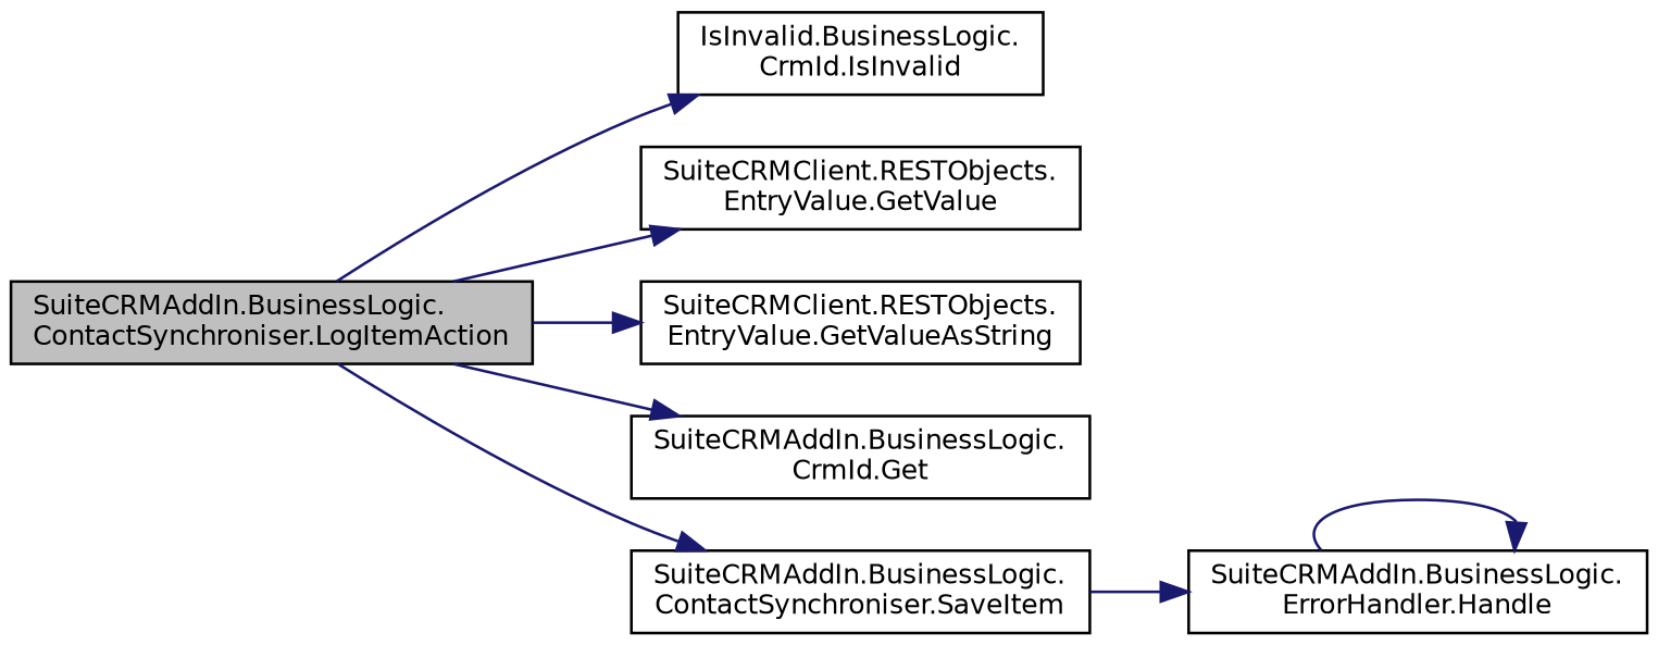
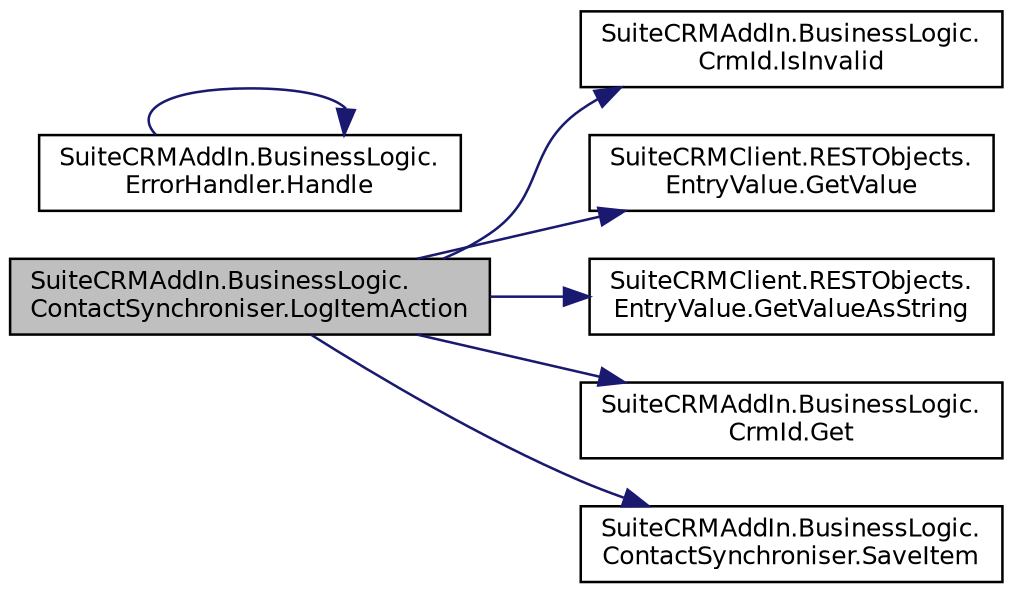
  digraph {
    rankdir=LR
    node [color=black fillcolor=white fontname=Helvetica fontsize=10 shape=record style=filled]
    edge [color=midnightblue fontname=Helvetica fontsize=10 labelfontname=Helvetica labelfontsize=10 style=solid]
    n1 [fillcolor=grey75 fontcolor=black height=0.2 label="SuiteCRMAddIn.BusinessLogic.\lContactSynchroniser.LogItemAction" width=0.4]
-   n2 [height=0.2 label="IsInvalid.BusinessLogic.\lCrmId.IsInvalid" width=0.4]
+   n2 [height=0.2 label="SuiteCRMAddIn.BusinessLogic.\lCrmId.IsInvalid" width=0.4]
    n3 [height=0.2 label="SuiteCRMClient.RESTObjects.\lEntryValue.GetValue" width=0.4]
    n4 [height=0.2 label="SuiteCRMClient.RESTObjects.\lEntryValue.GetValueAsString" width=0.4]
    n5 [height=0.2 label="SuiteCRMAddIn.BusinessLogic.\lCrmId.Get" width=0.4]
    n6 [height=0.2 label="SuiteCRMAddIn.BusinessLogic.\lContactSynchroniser.SaveItem" width=0.4]
    n7 [height=0.2 label="SuiteCRMAddIn.BusinessLogic.\lErrorHandler.Handle" width=0.4]
    n1 -> n2
    n1 -> n3
    n1 -> n4
    n1 -> n5
    n1 -> n6
-   n6 -> n7
    n7 -> n7
  }
